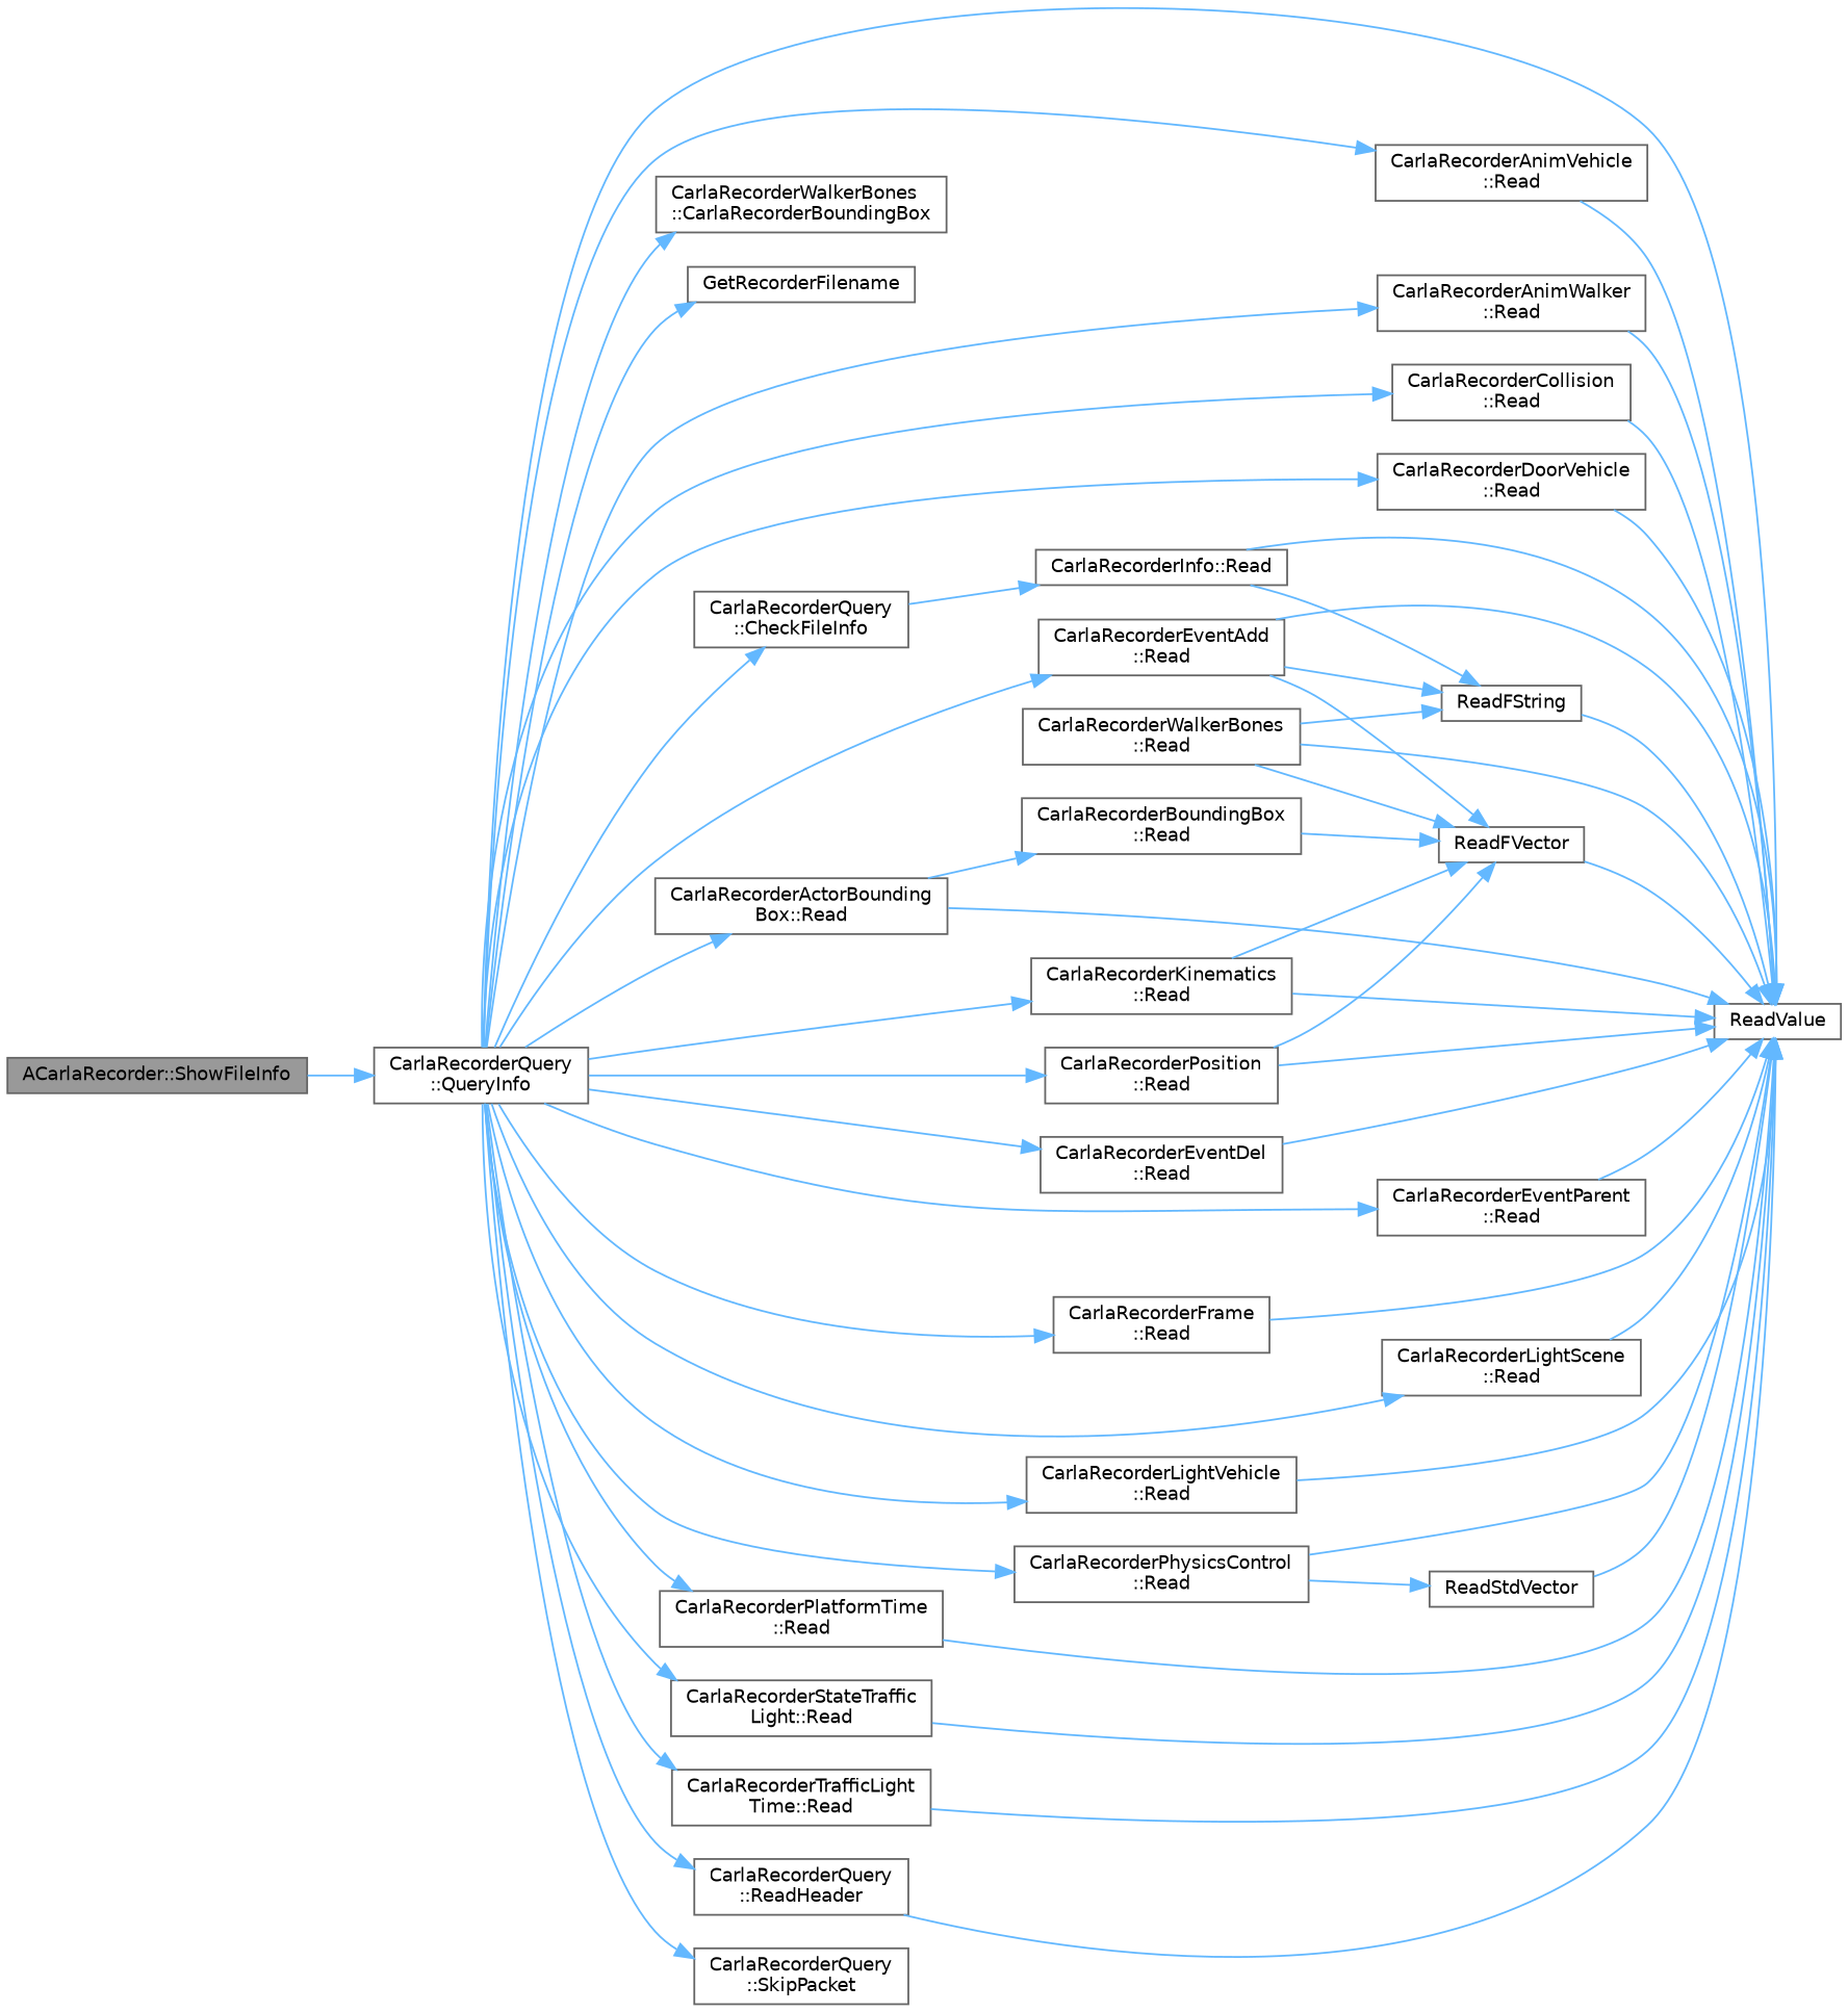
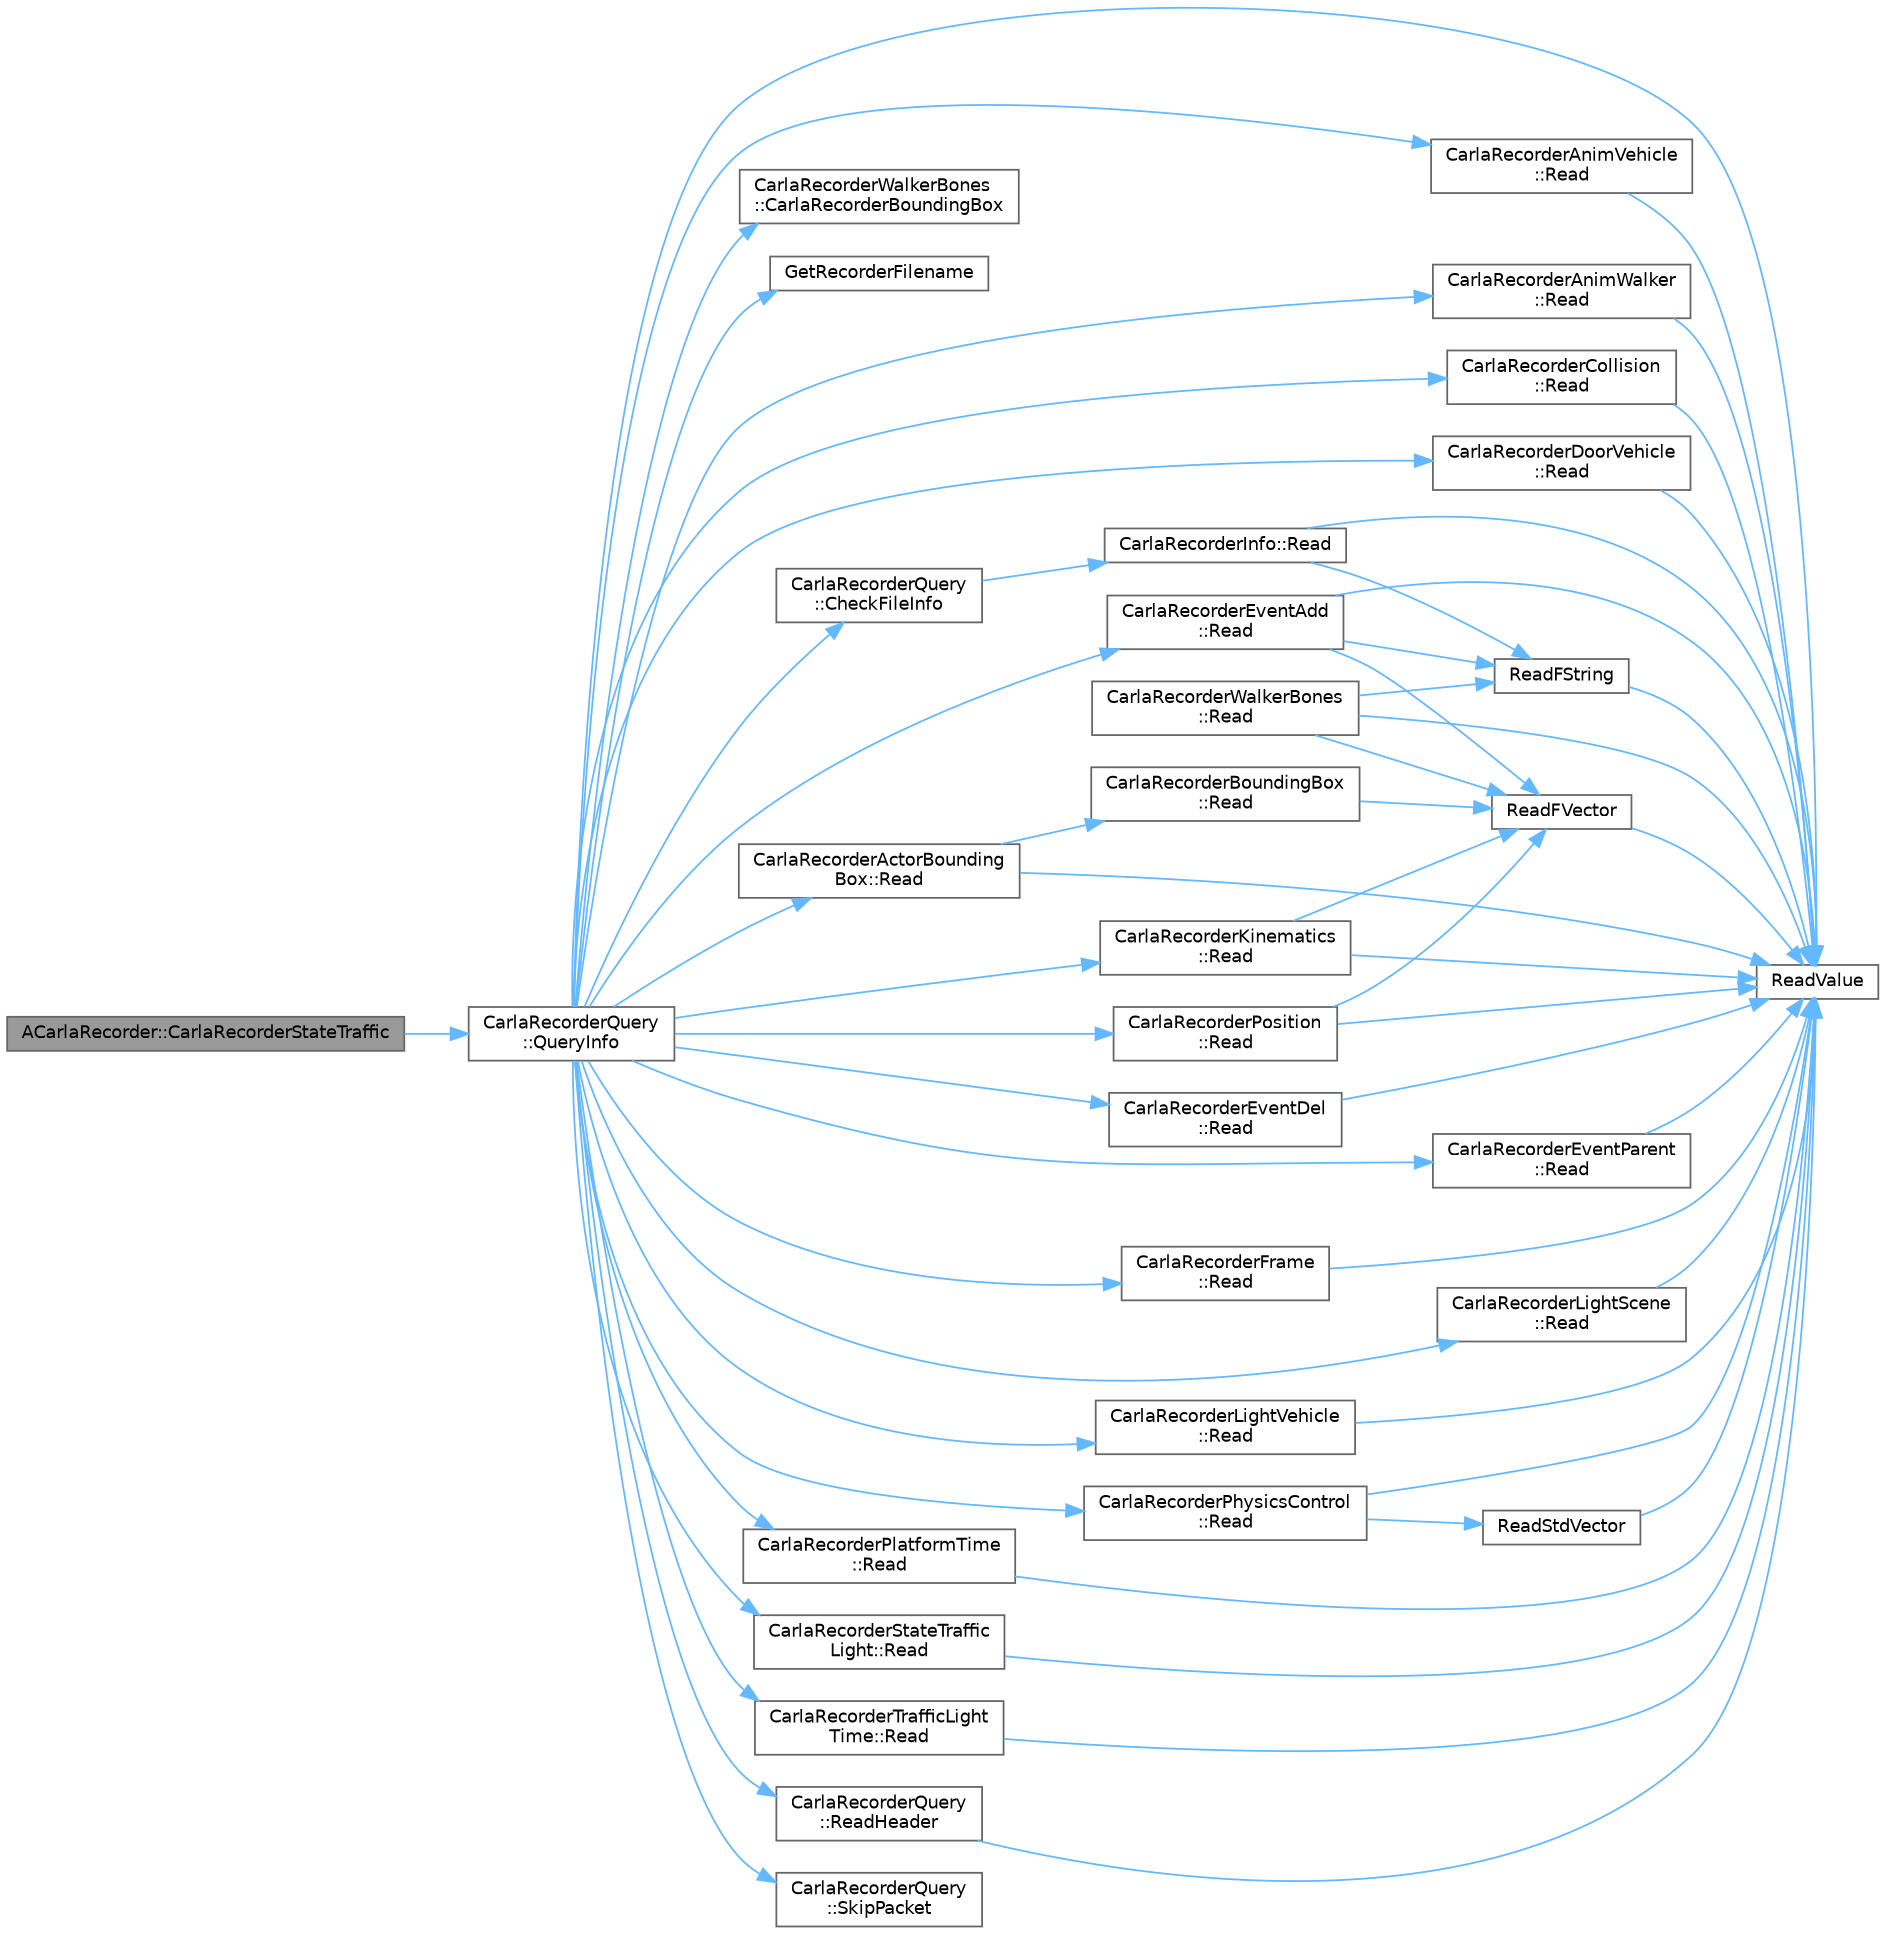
  digraph {
    rankdir=LR
    node [color=grey40 fillcolor=white fontname=Helvetica fontsize=10 shape=box style=filled]
    edge [color=steelblue1 fontname=Helvetica fontsize=10 labelfontname=Helvetica labelfontsize=10 style=solid]
-   n1 [color=gray40 fillcolor=grey60 fontcolor=black height=0.2 label="ACarlaRecorder::ShowFileInfo" width=0.4]
+   n1 [color=gray40 fillcolor=grey60 fontcolor=black height=0.2 label="ACarlaRecorder::CarlaRecorderStateTraffic" width=0.4]
    n2 [height=0.2 label="CarlaRecorderQuery\l::QueryInfo" width=0.4]
    n3 [height=0.2 label="CarlaRecorderQuery\l::CheckFileInfo" width=0.4]
    n4 [height=0.2 label=ReadValue width=0.4]
    n5 [height=0.2 label="CarlaRecorderWalkerBones\l::CarlaRecorderBoundingBox" width=0.4]
    n6 [height=0.2 label=GetRecorderFilename width=0.4]
    n7 [height=0.2 label="CarlaRecorderActorBounding\lBox::Read" width=0.4]
    n8 [height=0.2 label="CarlaRecorderAnimVehicle\l::Read" width=0.4]
    n9 [height=0.2 label="CarlaRecorderAnimWalker\l::Read" width=0.4]
    n10 [height=0.2 label="CarlaRecorderCollision\l::Read" width=0.4]
    n11 [height=0.2 label="CarlaRecorderDoorVehicle\l::Read" width=0.4]
    n12 [height=0.2 label="CarlaRecorderEventAdd\l::Read" width=0.4]
    n13 [height=0.2 label="CarlaRecorderEventDel\l::Read" width=0.4]
    n14 [height=0.2 label="CarlaRecorderEventParent\l::Read" width=0.4]
    n15 [height=0.2 label="CarlaRecorderFrame\l::Read" width=0.4]
    n16 [height=0.2 label="CarlaRecorderKinematics\l::Read" width=0.4]
    n17 [height=0.2 label="CarlaRecorderLightScene\l::Read" width=0.4]
    n18 [height=0.2 label="CarlaRecorderLightVehicle\l::Read" width=0.4]
    n19 [height=0.2 label="CarlaRecorderPhysicsControl\l::Read" width=0.4]
    n20 [height=0.2 label="CarlaRecorderPlatformTime\l::Read" width=0.4]
    n21 [height=0.2 label="CarlaRecorderPosition\l::Read" width=0.4]
    n22 [height=0.2 label="CarlaRecorderStateTraffic\lLight::Read" width=0.4]
    n23 [height=0.2 label="CarlaRecorderTrafficLight\lTime::Read" width=0.4]
    n24 [height=0.2 label="CarlaRecorderQuery\l::ReadHeader" width=0.4]
    n25 [height=0.2 label="CarlaRecorderQuery\l::SkipPacket" width=0.4]
    n26 [height=0.2 label="CarlaRecorderInfo::Read" width=0.4]
    n27 [height=0.2 label="CarlaRecorderBoundingBox\l::Read" width=0.4]
    n28 [height=0.2 label=ReadFString width=0.4]
    n29 [height=0.2 label=ReadFVector width=0.4]
    n30 [height=0.2 label=ReadStdVector width=0.4]
    n31 [height=0.2 label="CarlaRecorderWalkerBones\l::Read" width=0.4]
    n1 -> n2
    n2 -> n3
    n2 -> n4
    n2 -> n5
    n2 -> n6
    n2 -> n7
    n2 -> n8
    n2 -> n9
    n2 -> n10
    n2 -> n11
    n2 -> n12
    n2 -> n13
    n2 -> n14
    n2 -> n15
    n2 -> n16
    n2 -> n17
    n2 -> n18
    n2 -> n19
    n2 -> n20
    n2 -> n21
    n2 -> n22
    n2 -> n23
    n2 -> n24
    n2 -> n25
    n3 -> n26
    n7 -> n4
    n7 -> n27
    n8 -> n4
    n9 -> n4
    n10 -> n4
    n11 -> n4
    n12 -> n4
    n12 -> n28
    n12 -> n29
    n13 -> n4
    n14 -> n4
    n15 -> n4
    n16 -> n4
    n16 -> n29
    n17 -> n4
    n18 -> n4
    n19 -> n4
    n19 -> n30
    n20 -> n4
    n21 -> n4
    n21 -> n29
    n22 -> n4
    n23 -> n4
    n24 -> n4
    n26 -> n4
    n26 -> n28
    n27 -> n29
    n28 -> n4
    n29 -> n4
    n30 -> n4
    n31 -> n4
    n31 -> n28
    n31 -> n29
  }
